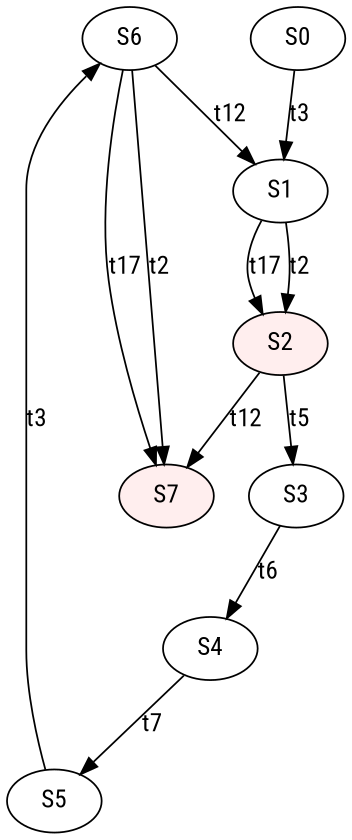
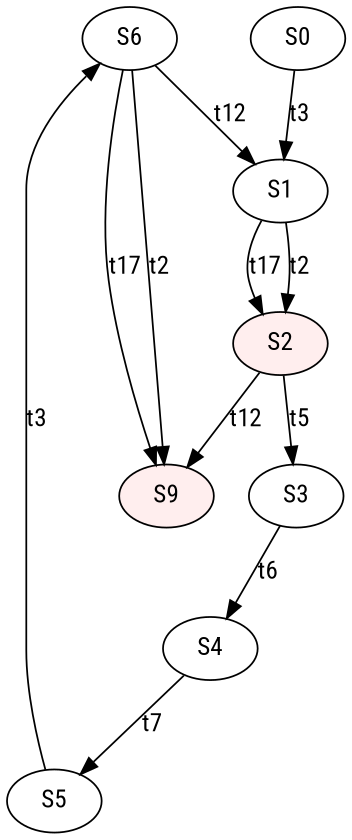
  digraph {
    fontname="Roboto Condensed"
    node [fillcolor="#FFFFFF" fontname="Roboto Condensed" style=filled]
    edge [fontname="Roboto Condensed"]
    S6 [style=""]
-   S7 [fillcolor="#FFEEEE"]
+   S7 [fillcolor="#FFEEEE" label=S9]
    S1 [style=""]
    S2 [fillcolor="#FFEEEE"]
    S3
    S5
    S4
    S0
    S6 -> S7 [label=t2]
    S6 -> S7 [label=t17]
    S6 -> S1 [label=t12]
    S1 -> S2 [label=t2]
    S1 -> S2 [label=t17]
    S2 -> S7 [label=t12]
    S2 -> S3 [label=t5]
    S3 -> S4 [label=t6]
    S5 -> S6 [label=t3]
    S4 -> S5 [label=t7]
    S0 -> S1 [label=t3]
  }
